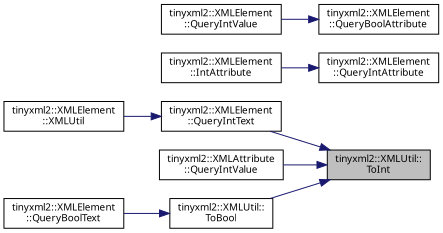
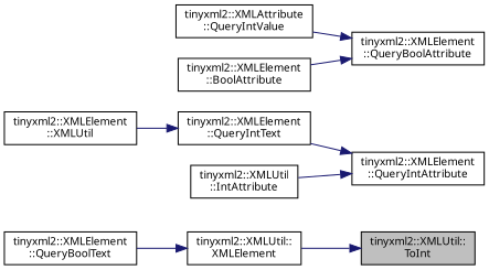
  digraph {
    fontname="Noto Sans"
    rankdir=RL
    node [color=black fillcolor=white fontname="Noto Sans" fontsize=10 shape=record style=filled]
    edge [color=midnightblue dir=back fontname="Noto Sans" fontsize=10 labelfontname=Helvetica labelfontsize=10 style=solid]
    n1 [fillcolor=grey75 fontcolor=black height=0.2 label="tinyxml2::XMLUtil::\lToInt" width=0.4]
    n2 [height=0.2 label="tinyxml2::XMLElement\l::QueryIntText" width=0.4]
    n3 [height=0.2 label="tinyxml2::XMLAttribute\l::QueryIntValue" width=0.4]
-   n4 [height=0.2 label="tinyxml2::XMLUtil::\lToBool" width=0.4]
+   n4 [height=0.2 label="tinyxml2::XMLUtil::\lXMLElement" width=0.4]
    n5 [height=0.2 label="tinyxml2::XMLElement\l::XMLUtil" width=0.4]
    n6 [height=0.2 label="tinyxml2::XMLElement\l::QueryBoolText" width=0.4]
    n7 [height=0.2 label="tinyxml2::XMLElement\l::QueryIntAttribute" width=0.4]
-   n8 [height=0.2 label="tinyxml2::XMLElement\l::IntAttribute" width=0.4]
+   n8 [height=0.2 label="tinyxml2::XMLUtil\l::IntAttribute" width=0.4]
    n9 [height=0.2 label="tinyxml2::XMLElement\l::QueryBoolAttribute" width=0.4]
-   n10 [height=0.2 label="tinyxml2::XMLElement\l::QueryIntValue" width=0.4]
-   n1 -> n2
-   n1 -> n3
+   n10 [height=0.2 label="tinyxml2::XMLElement\l::BoolAttribute" width=0.4]
+   n7 -> n2
+   n9 -> n3
    n1 -> n4
    n2 -> n5
    n4 -> n6
    n7 -> n8
    n9 -> n10
  }
